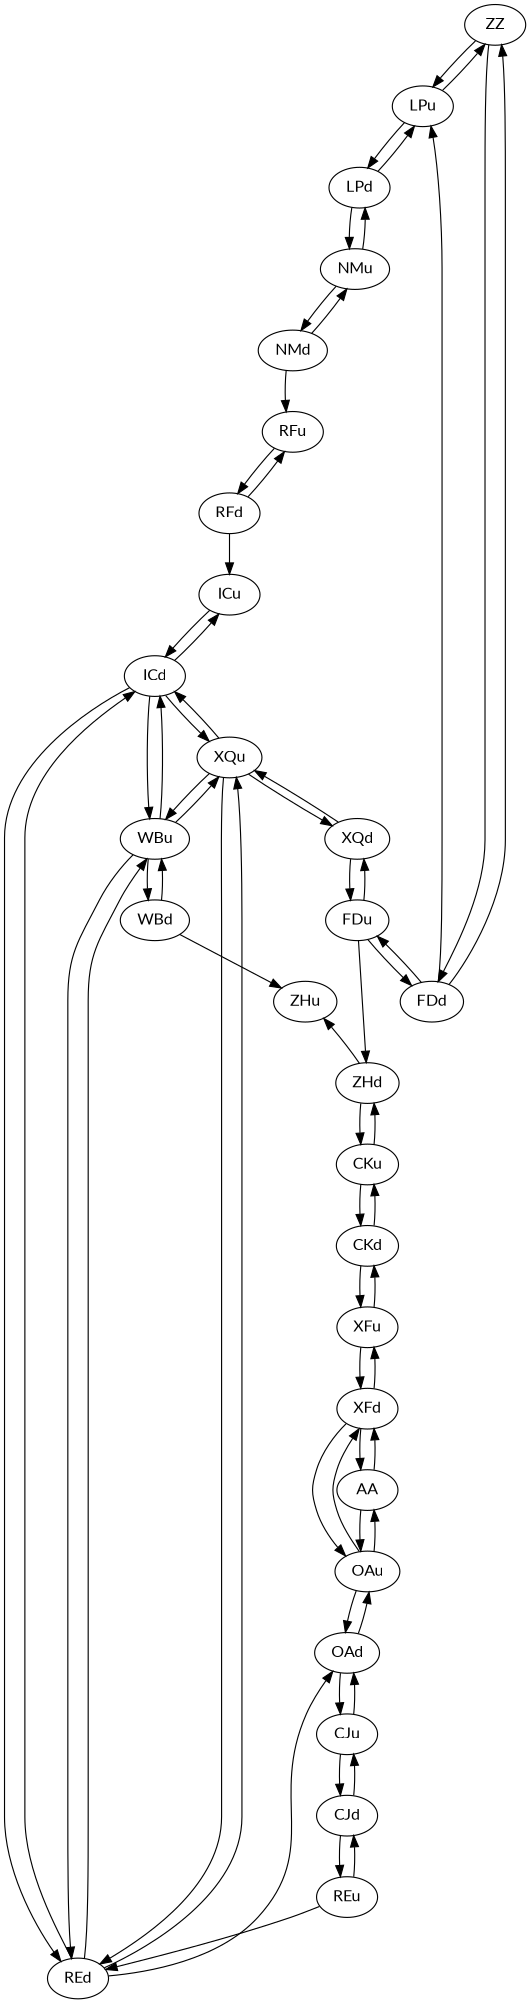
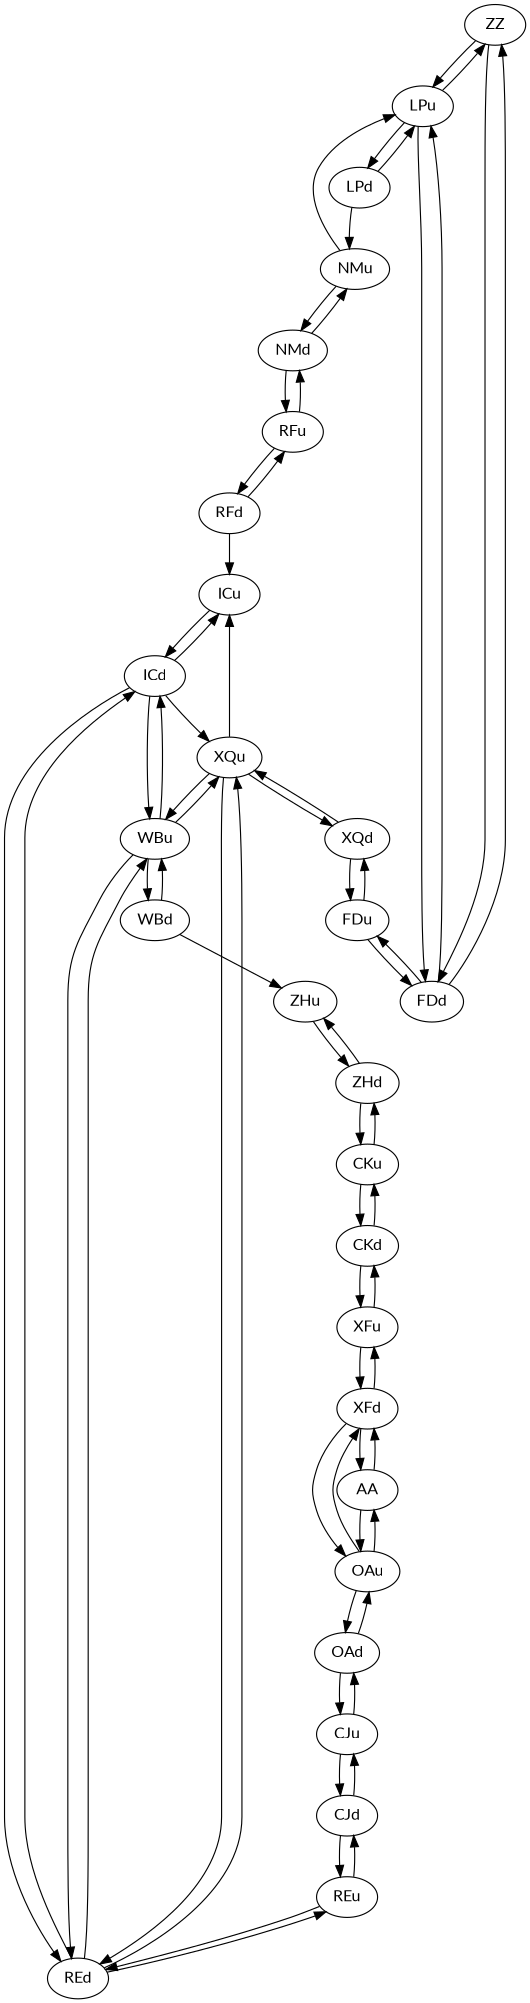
  strict digraph {
    fontname=Lato
    node [fontname=Lato portal=True]
    edge [fontname=Lato warp=0 weight=1]
    ZZ
    LPu
    FDd
    LPd
    FDu
    NMu
    XQu
    WBu
    REd
    ICd
    XQd
    WBd
    REu
    ICu
    ZHu
    CKu
    ZHd
    CKd
    XFu
    CJd
    OAd
    CJu
    OAu
    XFd
    AA
    RFd
    RFu
    NMd
    ZZ -> LPu [weight=8]
    ZZ -> FDd [weight=18]
    LPu -> ZZ [weight=8]
+   LPu -> FDd [weight=24]
    LPu -> LPd [warp=-1]
    FDd -> ZZ [weight=18]
    FDd -> LPu [weight=24]
    FDd -> FDu [warp=1]
    LPd -> LPu [warp=1]
    LPd -> NMu [weight=12]
    FDu -> FDd [warp=-1]
    FDu -> XQd [weight=8]
-   NMu -> LPd [weight=12]
+   NMu -> LPu [weight=12]
    NMu -> NMd [warp=-1]
    XQu -> WBu [weight=4]
    XQu -> REd [weight=14]
-   XQu -> ICd [weight=12]
+   XQu -> ICu [weight=12]
    XQu -> XQd [warp=-1]
    WBu -> XQu [weight=4]
    WBu -> REd [weight=12]
    WBu -> ICd [weight=10]
    WBu -> WBd [warp=-1]
    REd -> XQu [weight=14]
    REd -> WBu [weight=12]
    REd -> ICd [weight=4]
-   REd -> OAd [warp=1]
+   REd -> REu [warp=1]
    ICd -> XQu [weight=12]
    ICd -> WBu [weight=10]
    ICd -> REd [weight=4]
    ICd -> ICu [warp=1]
    XQd -> FDu [weight=8]
    XQd -> XQu [warp=1]
    WBd -> WBu [warp=1]
    WBd -> ZHu [weight=10]
    REu -> REd [warp=-1]
    REu -> CJd [weight=8]
    ICu -> ICd [warp=-1]
-   FDu -> ZHd [warp=-1]
+   ZHu -> ZHd [warp=-1]
    CKu -> ZHd [weight=14]
    CKu -> CKd [warp=-1]
    ZHd -> ZHu [warp=1]
    ZHd -> CKu [weight=14]
    CKd -> CKu [warp=1]
    CKd -> XFu [weight=10]
    XFu -> CKd [weight=10]
    XFu -> XFd [warp=-1]
    CJd -> REu [weight=8]
    CJd -> CJu [warp=1]
    OAd -> CJu [weight=8]
    OAd -> OAu [warp=1]
    CJu -> CJd [warp=-1]
    CJu -> OAd [weight=8]
    OAu -> OAd [warp=-1]
    OAu -> XFd [weight=14]
    OAu -> AA [weight=16]
    XFd -> XFu [warp=1]
    XFd -> OAu [weight=14]
    XFd -> AA [weight=16]
    AA -> OAu [weight=16]
    AA -> XFd [weight=16]
    RFd -> ICu [weight=10]
    RFd -> RFu [warp=1]
    RFu -> RFd [warp=-1]
+   RFu -> NMd [weight=8]
    NMd -> NMu [warp=1]
    NMd -> RFu [weight=8]
  }
